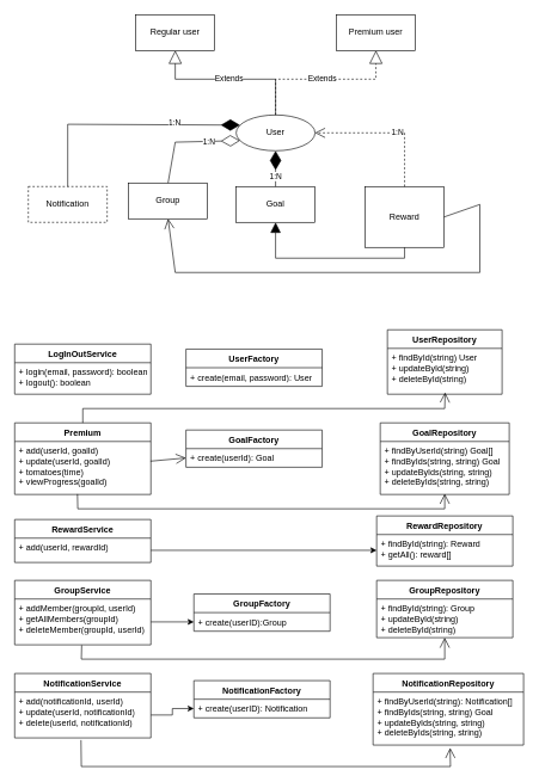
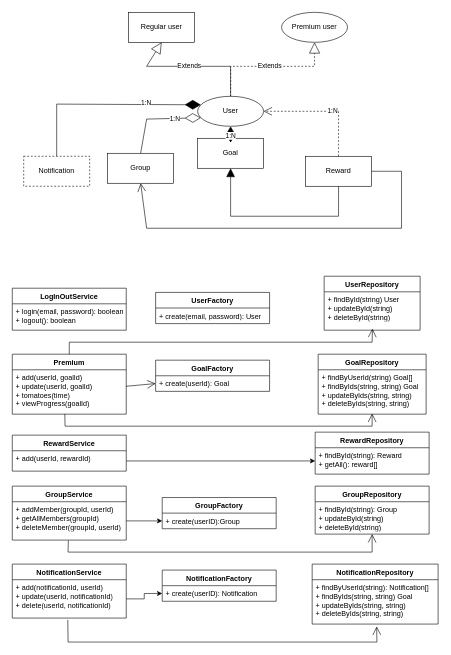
  <mxCell id="0" />
  <mxCell id="1" parent="0" />
  <mxCell id="2" value="User" style="ellipse;html=1;whiteSpace=wrap;" vertex="1" parent="1"><mxGeometry x="329" y="160" width="110" height="50" as="geometry" /></mxCell>
- <mxCell id="3" value="Goal" style="html=1;whiteSpace=wrap;" vertex="1" parent="1"><mxGeometry x="329" y="260" width="110" height="50" as="geometry" /></mxCell>
+ <mxCell id="3" value="Goal" style="html=1;whiteSpace=wrap;" vertex="1" parent="1"><mxGeometry x="329" y="230" width="110" height="50" as="geometry" /></mxCell>
  <mxCell id="4" value="Group" style="html=1;whiteSpace=wrap;" vertex="1" parent="1"><mxGeometry x="179" y="255" width="110" height="50" as="geometry" /></mxCell>
- <mxCell id="5" value="Reward" style="html=1;whiteSpace=wrap;" vertex="1" parent="1"><mxGeometry x="509" y="260" width="110" height="85" as="geometry" /></mxCell>
+ <mxCell id="5" value="Reward" style="html=1;whiteSpace=wrap;" vertex="1" parent="1"><mxGeometry x="509" y="260" width="110" height="50" as="geometry" /></mxCell>
  <mxCell id="6" value="Notification" style="html=1;whiteSpace=wrap;dashed=1;" vertex="1" parent="1"><mxGeometry x="39" y="260" width="110" height="50" as="geometry" /></mxCell>
- <mxCell id="7" value="Regular user" style="html=1;whiteSpace=wrap;" vertex="1" parent="1"><mxGeometry x="189" y="20" width="110" height="50" as="geometry" /></mxCell>
- <mxCell id="8" value="Premium user" style="html=1;whiteSpace=wrap;" vertex="1" parent="1"><mxGeometry x="469" y="20" width="110" height="50" as="geometry" /></mxCell>
+ <mxCell id="7" value="Regular user" style="html=1;whiteSpace=wrap;" vertex="1" parent="1"><mxGeometry x="214" y="20" width="110" height="50" as="geometry" /></mxCell>
+ <mxCell id="8" value="Premium user" style="ellipse;html=1;whiteSpace=wrap;" vertex="1" parent="1"><mxGeometry x="469" y="20" width="110" height="50" as="geometry" /></mxCell>
  <mxCell id="9" value="Extends" style="endArrow=block;endSize=16;endFill=0;html=1;rounded=0;exitX=0.5;exitY=0;exitDx=0;exitDy=0;entryX=0.5;entryY=1;entryDx=0;entryDy=0;" edge="1" parent="1" source="2" target="7"><mxGeometry width="160" relative="1" as="geometry"><mxPoint x="379" y="110" as="sourcePoint" /><mxPoint x="272" y="60" as="targetPoint" /><Array as="points"><mxPoint x="384" y="110" /><mxPoint x="244" y="110" /></Array></mxGeometry></mxCell>
  <mxCell id="10" value="Extends" style="endArrow=block;endSize=16;endFill=0;html=1;rounded=0;exitX=0.5;exitY=0;exitDx=0;exitDy=0;entryX=0.5;entryY=1;entryDx=0;entryDy=0;dashed=1;" edge="1" parent="1" source="2" target="8"><mxGeometry width="160" relative="1" as="geometry"><mxPoint x="319" y="230" as="sourcePoint" /><mxPoint x="479" y="230" as="targetPoint" /><Array as="points"><mxPoint x="384" y="110" /><mxPoint x="524" y="110" /></Array></mxGeometry></mxCell>
  <mxCell id="11" value="" style="endArrow=diamondThin;endFill=1;endSize=24;html=1;rounded=0;entryX=0.5;entryY=1;entryDx=0;entryDy=0;exitX=0.5;exitY=0;exitDx=0;exitDy=0;" edge="1" parent="1" source="3" target="2"><mxGeometry width="160" relative="1" as="geometry"><mxPoint x="319" y="250" as="sourcePoint" /><mxPoint x="479" y="250" as="targetPoint" /></mxGeometry></mxCell>
  <mxCell id="12" value="1:N" style="edgeLabel;html=1;align=center;verticalAlign=middle;resizable=0;points=[];" connectable="0" vertex="1" parent="11"><mxGeometry x="-0.38" y="1" relative="1" as="geometry"><mxPoint y="1" as="offset" /></mxGeometry></mxCell>
  <mxCell id="13" value="" style="endArrow=diamondThin;endFill=0;endSize=24;html=1;rounded=0;entryX=0;entryY=0.75;entryDx=0;entryDy=0;exitX=0.5;exitY=0;exitDx=0;exitDy=0;" edge="1" parent="1" source="4" target="2"><mxGeometry width="160" relative="1" as="geometry"><mxPoint x="319" y="250" as="sourcePoint" /><mxPoint x="479" y="250" as="targetPoint" /><Array as="points"><mxPoint x="244" y="198" /></Array></mxGeometry></mxCell>
  <mxCell id="14" value="1:N" style="edgeLabel;html=1;align=center;verticalAlign=middle;resizable=0;points=[];" connectable="0" vertex="1" parent="13"><mxGeometry x="0.401" relative="1" as="geometry"><mxPoint as="offset" /></mxGeometry></mxCell>
  <mxCell id="15" value="" style="endArrow=open;endFill=1;endSize=12;html=1;rounded=0;entryX=1;entryY=0.5;entryDx=0;entryDy=0;exitX=0.5;exitY=0;exitDx=0;exitDy=0;dashed=1;" edge="1" parent="1" source="5" target="2"><mxGeometry width="160" relative="1" as="geometry"><mxPoint x="319" y="250" as="sourcePoint" /><mxPoint x="479" y="250" as="targetPoint" /><Array as="points"><mxPoint x="564" y="185" /></Array></mxGeometry></mxCell>
  <mxCell id="16" value="1:N" style="edgeLabel;html=1;align=center;verticalAlign=middle;resizable=0;points=[];" connectable="0" vertex="1" parent="15"><mxGeometry x="-0.14" y="-1" relative="1" as="geometry"><mxPoint as="offset" /></mxGeometry></mxCell>
  <mxCell id="17" value="" style="endArrow=block;endFill=1;endSize=12;html=1;rounded=0;exitX=0.5;exitY=1;exitDx=0;exitDy=0;entryX=0.5;entryY=1;entryDx=0;entryDy=0;" edge="1" parent="1" source="5" target="3"><mxGeometry width="160" relative="1" as="geometry"><mxPoint x="319" y="250" as="sourcePoint" /><mxPoint x="389" y="360" as="targetPoint" /><Array as="points"><mxPoint x="564" y="360" /><mxPoint x="384" y="360" /></Array></mxGeometry></mxCell>
  <mxCell id="18" value="" style="endArrow=open;endFill=1;endSize=12;html=1;rounded=0;exitX=1;exitY=0.5;exitDx=0;exitDy=0;entryX=0.5;entryY=1;entryDx=0;entryDy=0;" edge="1" parent="1" source="5" target="4"><mxGeometry width="160" relative="1" as="geometry"><mxPoint x="319" y="250" as="sourcePoint" /><mxPoint x="479" y="250" as="targetPoint" /><Array as="points"><mxPoint x="669" y="285" /><mxPoint x="669" y="380" /><mxPoint x="244" y="380" /></Array></mxGeometry></mxCell>
  <mxCell id="19" value="" style="endArrow=diamondThin;endFill=1;endSize=24;html=1;rounded=0;entryX=0;entryY=0.25;entryDx=0;entryDy=0;exitX=0.5;exitY=0;exitDx=0;exitDy=0;" edge="1" parent="1" source="6" target="2"><mxGeometry width="160" relative="1" as="geometry"><mxPoint x="319" y="270" as="sourcePoint" /><mxPoint x="479" y="270" as="targetPoint" /><Array as="points"><mxPoint x="94" y="173" /></Array></mxGeometry></mxCell>
  <mxCell id="20" value="1:N" style="edgeLabel;html=1;align=center;verticalAlign=middle;resizable=0;points=[];" connectable="0" vertex="1" parent="19"><mxGeometry x="0.435" y="3" relative="1" as="geometry"><mxPoint as="offset" /></mxGeometry></mxCell>
  <mxCell id="21" value="LogInOutService" style="swimlane;fontStyle=1;align=center;verticalAlign=top;childLayout=stackLayout;horizontal=1;startSize=26;horizontalStack=0;resizeParent=1;resizeParentMax=0;resizeLast=0;collapsible=1;marginBottom=0;whiteSpace=wrap;html=1;" vertex="1" parent="1"><mxGeometry x="20" y="480" width="190" height="70" as="geometry" /></mxCell>
  <mxCell id="22" value="+ login(email, password): boolean&lt;br&gt;+ logout(): boolean" style="text;strokeColor=none;fillColor=none;align=left;verticalAlign=top;spacingLeft=4;spacingRight=4;overflow=hidden;rotatable=0;points=[[0,0.5],[1,0.5]];portConstraint=eastwest;whiteSpace=wrap;html=1;" vertex="1" parent="21"><mxGeometry y="26" width="190" height="44" as="geometry" /></mxCell>
  <mxCell id="23" value="UserRepository" style="swimlane;fontStyle=1;align=center;verticalAlign=top;childLayout=stackLayout;horizontal=1;startSize=26;horizontalStack=0;resizeParent=1;resizeParentMax=0;resizeLast=0;collapsible=1;marginBottom=0;whiteSpace=wrap;html=1;" vertex="1" parent="1"><mxGeometry x="540" y="460" width="160" height="90" as="geometry" /></mxCell>
  <mxCell id="24" value="+ findById(string) User&lt;br&gt;+ updateById(string)&lt;br&gt;+ deleteById(string)&amp;nbsp;" style="text;strokeColor=none;fillColor=none;align=left;verticalAlign=top;spacingLeft=4;spacingRight=4;overflow=hidden;rotatable=0;points=[[0,0.5],[1,0.5]];portConstraint=eastwest;whiteSpace=wrap;html=1;" vertex="1" parent="23"><mxGeometry y="26" width="160" height="64" as="geometry" /></mxCell>
  <mxCell id="25" value="UserFactory" style="swimlane;fontStyle=1;align=center;verticalAlign=top;childLayout=stackLayout;horizontal=1;startSize=26;horizontalStack=0;resizeParent=1;resizeParentMax=0;resizeLast=0;collapsible=1;marginBottom=0;whiteSpace=wrap;html=1;" vertex="1" parent="1"><mxGeometry x="259" y="487" width="190" height="52" as="geometry" /></mxCell>
  <mxCell id="26" value="+ create(email, password): User" style="text;strokeColor=none;fillColor=none;align=left;verticalAlign=top;spacingLeft=4;spacingRight=4;overflow=hidden;rotatable=0;points=[[0,0.5],[1,0.5]];portConstraint=eastwest;whiteSpace=wrap;html=1;" vertex="1" parent="25"><mxGeometry y="26" width="190" height="26" as="geometry" /></mxCell>
  <mxCell id="27" value="GoalFactory" style="swimlane;fontStyle=1;align=center;verticalAlign=top;childLayout=stackLayout;horizontal=1;startSize=26;horizontalStack=0;resizeParent=1;resizeParentMax=0;resizeLast=0;collapsible=1;marginBottom=0;whiteSpace=wrap;html=1;" vertex="1" parent="1"><mxGeometry x="259" y="600" width="190" height="52" as="geometry" /></mxCell>
  <mxCell id="28" value="+ create(userId): Goal" style="text;strokeColor=none;fillColor=none;align=left;verticalAlign=top;spacingLeft=4;spacingRight=4;overflow=hidden;rotatable=0;points=[[0,0.5],[1,0.5]];portConstraint=eastwest;whiteSpace=wrap;html=1;" vertex="1" parent="27"><mxGeometry y="26" width="190" height="26" as="geometry" /></mxCell>
  <mxCell id="29" value="GoalRepository" style="swimlane;fontStyle=1;align=center;verticalAlign=top;childLayout=stackLayout;horizontal=1;startSize=26;horizontalStack=0;resizeParent=1;resizeParentMax=0;resizeLast=0;collapsible=1;marginBottom=0;whiteSpace=wrap;html=1;" vertex="1" parent="1"><mxGeometry x="530" y="590" width="180" height="100" as="geometry" /></mxCell>
  <mxCell id="30" value="+ findByUserId(string) Goal[]&lt;br&gt;+ findByIds(string, string) Goal&lt;br&gt;+ updateByIds(string,&amp;nbsp;string)&amp;nbsp;&lt;br&gt;+ deleteByIds(string,&amp;nbsp;string)&amp;nbsp;" style="text;strokeColor=none;fillColor=none;align=left;verticalAlign=top;spacingLeft=4;spacingRight=4;overflow=hidden;rotatable=0;points=[[0,0.5],[1,0.5]];portConstraint=eastwest;whiteSpace=wrap;html=1;" vertex="1" parent="29"><mxGeometry y="26" width="180" height="74" as="geometry" /></mxCell>
  <mxCell id="31" value="Premium" style="swimlane;fontStyle=1;align=center;verticalAlign=top;childLayout=stackLayout;horizontal=1;startSize=26;horizontalStack=0;resizeParent=1;resizeParentMax=0;resizeLast=0;collapsible=1;marginBottom=0;whiteSpace=wrap;html=1;" vertex="1" parent="1"><mxGeometry x="20" y="590" width="190" height="100" as="geometry" /></mxCell>
  <mxCell id="32" value="+ add(userId, goalId)&lt;br&gt;+ update(userId, goalId)&lt;br&gt;+ tomatoes(time)&lt;br&gt;+ viewProgress(goalId)" style="text;strokeColor=none;fillColor=none;align=left;verticalAlign=top;spacingLeft=4;spacingRight=4;overflow=hidden;rotatable=0;points=[[0,0.5],[1,0.5]];portConstraint=eastwest;whiteSpace=wrap;html=1;" vertex="1" parent="31"><mxGeometry y="26" width="190" height="74" as="geometry" /></mxCell>
  <mxCell id="33" value="RewardService" style="swimlane;fontStyle=1;align=center;verticalAlign=top;childLayout=stackLayout;horizontal=1;startSize=26;horizontalStack=0;resizeParent=1;resizeParentMax=0;resizeLast=0;collapsible=1;marginBottom=0;whiteSpace=wrap;html=1;" vertex="1" parent="1"><mxGeometry x="20" y="725" width="190" height="60" as="geometry" /></mxCell>
  <mxCell id="34" value="+ add(userId, rewardId)" style="text;strokeColor=none;fillColor=none;align=left;verticalAlign=top;spacingLeft=4;spacingRight=4;overflow=hidden;rotatable=0;points=[[0,0.5],[1,0.5]];portConstraint=eastwest;whiteSpace=wrap;html=1;" vertex="1" parent="33"><mxGeometry y="26" width="190" height="34" as="geometry" /></mxCell>
  <mxCell id="35" value="RewardRepository" style="swimlane;fontStyle=1;align=center;verticalAlign=top;childLayout=stackLayout;horizontal=1;startSize=26;horizontalStack=0;resizeParent=1;resizeParentMax=0;resizeLast=0;collapsible=1;marginBottom=0;whiteSpace=wrap;html=1;" vertex="1" parent="1"><mxGeometry x="525" y="720" width="190" height="70" as="geometry" /></mxCell>
  <mxCell id="36" value="+ findById(string): Reward&lt;br&gt;+ getAll(): reward[]" style="text;strokeColor=none;fillColor=none;align=left;verticalAlign=top;spacingLeft=4;spacingRight=4;overflow=hidden;rotatable=0;points=[[0,0.5],[1,0.5]];portConstraint=eastwest;whiteSpace=wrap;html=1;" vertex="1" parent="35"><mxGeometry y="26" width="190" height="44" as="geometry" /></mxCell>
  <mxCell id="37" value="GroupFactory" style="swimlane;fontStyle=1;align=center;verticalAlign=top;childLayout=stackLayout;horizontal=1;startSize=26;horizontalStack=0;resizeParent=1;resizeParentMax=0;resizeLast=0;collapsible=1;marginBottom=0;whiteSpace=wrap;html=1;" vertex="1" parent="1"><mxGeometry x="270" y="829" width="190" height="52" as="geometry" /></mxCell>
  <mxCell id="38" value="+ create(userID):Group" style="text;strokeColor=none;fillColor=none;align=left;verticalAlign=top;spacingLeft=4;spacingRight=4;overflow=hidden;rotatable=0;points=[[0,0.5],[1,0.5]];portConstraint=eastwest;whiteSpace=wrap;html=1;" vertex="1" parent="37"><mxGeometry y="26" width="190" height="26" as="geometry" /></mxCell>
  <mxCell id="39" value="GroupRepository" style="swimlane;fontStyle=1;align=center;verticalAlign=top;childLayout=stackLayout;horizontal=1;startSize=26;horizontalStack=0;resizeParent=1;resizeParentMax=0;resizeLast=0;collapsible=1;marginBottom=0;whiteSpace=wrap;html=1;" vertex="1" parent="1"><mxGeometry x="525" y="810" width="190" height="80" as="geometry" /></mxCell>
  <mxCell id="40" value="+ findById(string): Group&lt;br&gt;+ updateById(string)&lt;br&gt;+ deleteById(string)" style="text;strokeColor=none;fillColor=none;align=left;verticalAlign=top;spacingLeft=4;spacingRight=4;overflow=hidden;rotatable=0;points=[[0,0.5],[1,0.5]];portConstraint=eastwest;whiteSpace=wrap;html=1;" vertex="1" parent="39"><mxGeometry y="26" width="190" height="54" as="geometry" /></mxCell>
  <mxCell id="41" value="GroupService" style="swimlane;fontStyle=1;align=center;verticalAlign=top;childLayout=stackLayout;horizontal=1;startSize=26;horizontalStack=0;resizeParent=1;resizeParentMax=0;resizeLast=0;collapsible=1;marginBottom=0;whiteSpace=wrap;html=1;" vertex="1" parent="1"><mxGeometry x="20" y="810" width="190" height="90" as="geometry" /></mxCell>
  <mxCell id="42" value="+ addMember(groupId, userId)&lt;br&gt;+ getAllMembers(groupId)&lt;br&gt;+ deleteMember(groupId, userId)" style="text;strokeColor=none;fillColor=none;align=left;verticalAlign=top;spacingLeft=4;spacingRight=4;overflow=hidden;rotatable=0;points=[[0,0.5],[1,0.5]];portConstraint=eastwest;whiteSpace=wrap;html=1;" vertex="1" parent="41"><mxGeometry y="26" width="190" height="64" as="geometry" /></mxCell>
  <mxCell id="43" value="" style="endArrow=open;endFill=1;endSize=12;html=1;rounded=0;exitX=0.997;exitY=0.372;exitDx=0;exitDy=0;exitPerimeter=0;entryX=0;entryY=0.5;entryDx=0;entryDy=0;" edge="1" parent="1" source="32" target="28"><mxGeometry width="160" relative="1" as="geometry"><mxPoint x="210" y="490" as="sourcePoint" /><mxPoint x="370" y="490" as="targetPoint" /></mxGeometry></mxCell>
  <mxCell id="44" value="" style="endArrow=open;endFill=1;endSize=12;html=1;rounded=0;exitX=0.5;exitY=0;exitDx=0;exitDy=0;entryX=0.503;entryY=0.961;entryDx=0;entryDy=0;entryPerimeter=0;" edge="1" parent="1" source="31" target="24"><mxGeometry width="160" relative="1" as="geometry"><mxPoint x="210" y="490" as="sourcePoint" /><mxPoint x="370" y="490" as="targetPoint" /><Array as="points"><mxPoint x="115" y="570" /><mxPoint x="620" y="570" /></Array></mxGeometry></mxCell>
  <mxCell id="45" value="" style="endArrow=open;endFill=1;endSize=12;html=1;rounded=0;exitX=0.461;exitY=0.993;exitDx=0;exitDy=0;exitPerimeter=0;" edge="1" parent="1" source="32"><mxGeometry width="160" relative="1" as="geometry"><mxPoint x="210" y="490" as="sourcePoint" /><mxPoint x="620" y="689" as="targetPoint" /><Array as="points"><mxPoint x="108" y="710" /><mxPoint x="620" y="710" /></Array></mxGeometry></mxCell>
  <mxCell id="46" style="edgeStyle=orthogonalEdgeStyle;rounded=0;orthogonalLoop=1;jettySize=auto;html=1;exitX=1;exitY=0.5;exitDx=0;exitDy=0;entryX=0;entryY=0.5;entryDx=0;entryDy=0;" edge="1" parent="1" source="34" target="36"><mxGeometry relative="1" as="geometry" /></mxCell>
  <mxCell id="47" style="edgeStyle=orthogonalEdgeStyle;rounded=0;orthogonalLoop=1;jettySize=auto;html=1;exitX=1;exitY=0.5;exitDx=0;exitDy=0;" edge="1" parent="1" source="42" target="38"><mxGeometry relative="1" as="geometry" /></mxCell>
  <mxCell id="48" value="" style="endArrow=open;endFill=1;endSize=12;html=1;rounded=0;exitX=0.492;exitY=1.008;exitDx=0;exitDy=0;exitPerimeter=0;" edge="1" parent="1" source="42" target="40"><mxGeometry width="160" relative="1" as="geometry"><mxPoint x="240" y="940" as="sourcePoint" /><mxPoint x="400" y="940" as="targetPoint" /><Array as="points"><mxPoint x="113" y="920" /><mxPoint x="620" y="920" /></Array></mxGeometry></mxCell>
  <mxCell id="49" value="NotificationFactory" style="swimlane;fontStyle=1;align=center;verticalAlign=top;childLayout=stackLayout;horizontal=1;startSize=26;horizontalStack=0;resizeParent=1;resizeParentMax=0;resizeLast=0;collapsible=1;marginBottom=0;whiteSpace=wrap;html=1;" vertex="1" parent="1"><mxGeometry x="270" y="950" width="190" height="52" as="geometry" /></mxCell>
  <mxCell id="50" value="+ create(userID): Notification" style="text;strokeColor=none;fillColor=none;align=left;verticalAlign=top;spacingLeft=4;spacingRight=4;overflow=hidden;rotatable=0;points=[[0,0.5],[1,0.5]];portConstraint=eastwest;whiteSpace=wrap;html=1;" vertex="1" parent="49"><mxGeometry y="26" width="190" height="26" as="geometry" /></mxCell>
  <mxCell id="51" value="NotificationRepository" style="swimlane;fontStyle=1;align=center;verticalAlign=top;childLayout=stackLayout;horizontal=1;startSize=26;horizontalStack=0;resizeParent=1;resizeParentMax=0;resizeLast=0;collapsible=1;marginBottom=0;whiteSpace=wrap;html=1;" vertex="1" parent="1"><mxGeometry x="520" y="940" width="210" height="100" as="geometry" /></mxCell>
  <mxCell id="52" value="+ findByUserId(string): Notification[]&lt;br&gt;+ findByIds(string, string) Goal&lt;br style=&quot;border-color: var(--border-color);&quot;&gt;+ updateByIds(string, string)&amp;nbsp;&lt;br style=&quot;border-color: var(--border-color);&quot;&gt;+ deleteByIds(string,&amp;nbsp;string)&amp;nbsp;" style="text;strokeColor=none;fillColor=none;align=left;verticalAlign=top;spacingLeft=4;spacingRight=4;overflow=hidden;rotatable=0;points=[[0,0.5],[1,0.5]];portConstraint=eastwest;whiteSpace=wrap;html=1;" vertex="1" parent="51"><mxGeometry y="26" width="210" height="74" as="geometry" /></mxCell>
  <mxCell id="53" value="NotificationService" style="swimlane;fontStyle=1;align=center;verticalAlign=top;childLayout=stackLayout;horizontal=1;startSize=26;horizontalStack=0;resizeParent=1;resizeParentMax=0;resizeLast=0;collapsible=1;marginBottom=0;whiteSpace=wrap;html=1;" vertex="1" parent="1"><mxGeometry x="20" y="940" width="190" height="90" as="geometry" /></mxCell>
  <mxCell id="54" value="+ add(notificationId, userId)&lt;br&gt;+ update(userId, notificationId)&lt;br&gt;+ delete(userId, notificationId)" style="text;strokeColor=none;fillColor=none;align=left;verticalAlign=top;spacingLeft=4;spacingRight=4;overflow=hidden;rotatable=0;points=[[0,0.5],[1,0.5]];portConstraint=eastwest;whiteSpace=wrap;html=1;" vertex="1" parent="53"><mxGeometry y="26" width="190" height="64" as="geometry" /></mxCell>
  <mxCell id="55" style="edgeStyle=orthogonalEdgeStyle;rounded=0;orthogonalLoop=1;jettySize=auto;html=1;exitX=1;exitY=0.5;exitDx=0;exitDy=0;entryX=0;entryY=0.5;entryDx=0;entryDy=0;" edge="1" parent="1" source="54" target="50"><mxGeometry relative="1" as="geometry" /></mxCell>
  <mxCell id="56" value="" style="endArrow=open;endFill=1;endSize=12;html=1;rounded=0;exitX=0.487;exitY=1.047;exitDx=0;exitDy=0;exitPerimeter=0;entryX=0.512;entryY=1.054;entryDx=0;entryDy=0;entryPerimeter=0;" edge="1" parent="1" source="54" target="52"><mxGeometry width="160" relative="1" as="geometry"><mxPoint x="440" y="620" as="sourcePoint" /><mxPoint x="600" y="620" as="targetPoint" /><Array as="points"><mxPoint x="113" y="1070" /><mxPoint x="628" y="1070" /></Array></mxGeometry></mxCell>
